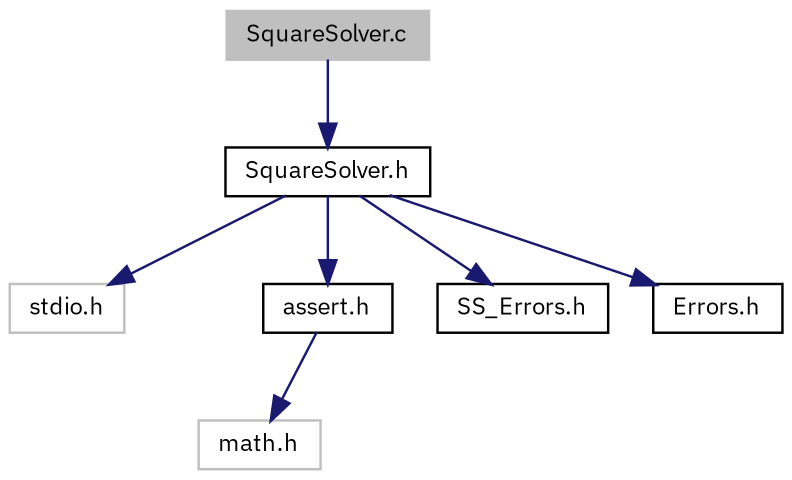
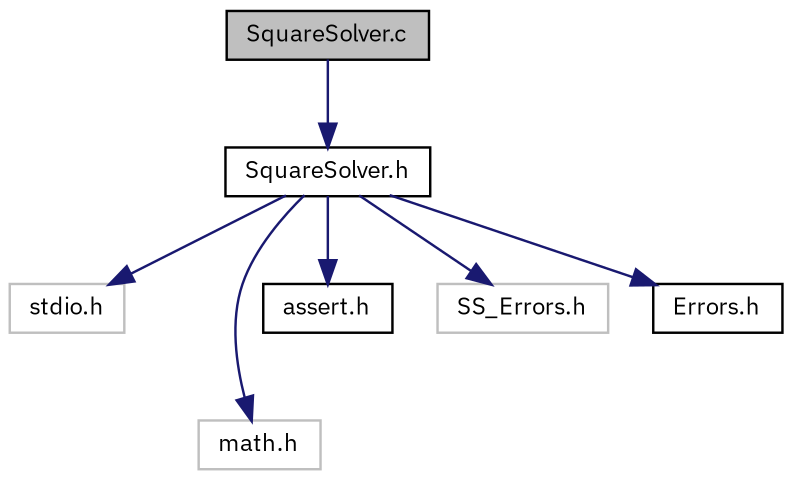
  digraph {
    fontname="IBM Plex Sans"
    node [color=black fillcolor=white fontname="IBM Plex Sans" fontsize=10 shape=record style=filled]
    edge [color=midnightblue fontname="IBM Plex Sans" fontsize=10 labelfontname=Helvetica labelfontsize=10 style=solid]
-   n1 [color=grey75 fillcolor=grey75 fontcolor=black height=0.2 label="SquareSolver.c" width=0.4]
+   n1 [fillcolor=grey75 fontcolor=black height=0.2 label="SquareSolver.c" width=0.4]
    n2 [height=0.2 label="SquareSolver.h" width=0.4]
    n3 [color=grey75 height=0.2 label="stdio.h" width=0.4]
    n4 [color=grey75 height=0.2 label="math.h" width=0.4]
    n5 [height=0.2 label="assert.h" width=0.4]
-   n6 [height=0.2 label="SS_Errors.h" width=0.4]
+   n6 [color=grey75 height=0.2 label="SS_Errors.h" width=0.4]
    n7 [height=0.2 label="Errors.h" width=0.4]
    n1 -> n2
    n2 -> n3
-   n5 -> n4
+   n2 -> n4
    n2 -> n5
    n2 -> n6
    n2 -> n7
  }
